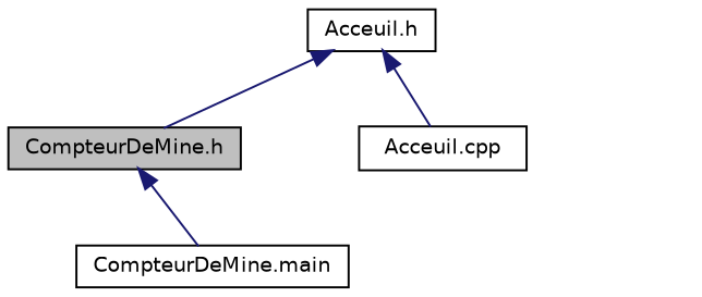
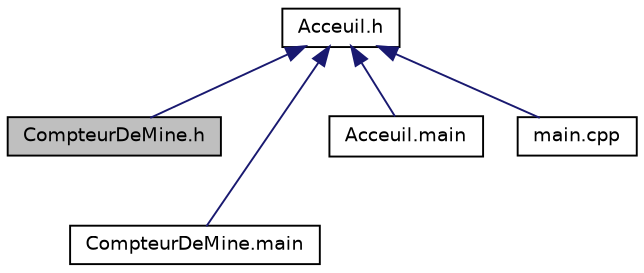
  digraph {
    node [color=black fillcolor=white fontname=Helvetica fontsize=10 shape=record style=filled]
    edge [color=midnightblue dir=back fontname=Helvetica fontsize=10 labelfontname=Helvetica labelfontsize=10 style=solid]
    n1 [fillcolor=grey75 fontcolor=black height=0.2 label="CompteurDeMine.h" width=0.4]
    n2 [height=0.2 label="CompteurDeMine.main" width=0.4]
    n3 [height=0.2 label="Acceuil.h" width=0.4]
-   n4 [height=0.2 label="Acceuil.cpp" width=0.4]
-   n1 -> n2
+   n4 [height=0.2 label="Acceuil.main" width=0.4]
+   n5 [height=0.2 label="main.cpp" width=0.4]
+   n3 -> n2
    n3 -> n1
    n3 -> n4
+   n3 -> n5
  }
